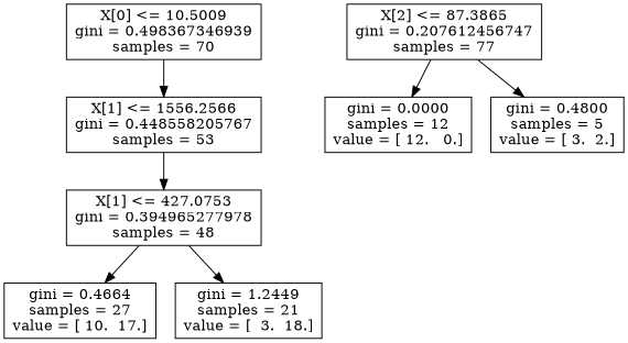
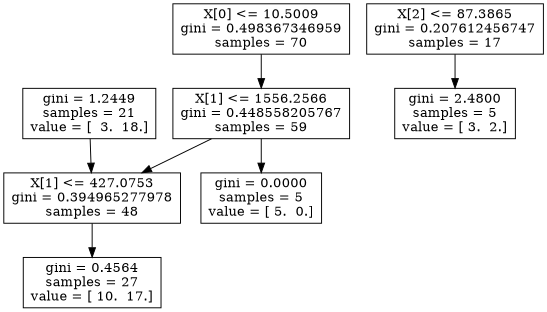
  digraph {
    node [shape=box]
-   n1 [label="X[0] <= 10.5009\ngini = 0.498367346939\nsamples = 70"]
-   n2 [label="X[1] <= 1556.2566\ngini = 0.448558205767\nsamples = 53"]
+   n1 [label="X[0] <= 10.5009\ngini = 0.498367346959\nsamples = 70"]
+   n2 [label="X[1] <= 1556.2566\ngini = 0.448558205767\nsamples = 59"]
    n3 [label="X[1] <= 427.0753\ngini = 0.394965277978\nsamples = 48"]
-   n5 [label="X[2] <= 87.3865\ngini = 0.207612456747\nsamples = 77"]
-   n6 [label="gini = 0.0000\nsamples = 12\nvalue = [ 12.   0.]"]
-   n7 [label="gini = 0.4800\nsamples = 5\nvalue = [ 3.  2.]"]
-   n8 [label="gini = 0.4664\nsamples = 27\nvalue = [ 10.  17.]"]
+   n4 [label="gini = 0.0000\nsamples = 5\nvalue = [ 5.  0.]"]
+   n5 [label="X[2] <= 87.3865\ngini = 0.207612456747\nsamples = 17"]
+   n7 [label="gini = 2.4800\nsamples = 5\nvalue = [ 3.  2.]"]
+   n8 [label="gini = 0.4564\nsamples = 27\nvalue = [ 10.  17.]"]
    n9 [label="gini = 1.2449\nsamples = 21\nvalue = [  3.  18.]"]
    n1 -> n2
    n2 -> n3
+   n2 -> n4
    n3 -> n8
-   n3 -> n9
-   n5 -> n6
+   n9 -> n3
    n5 -> n7
  }
